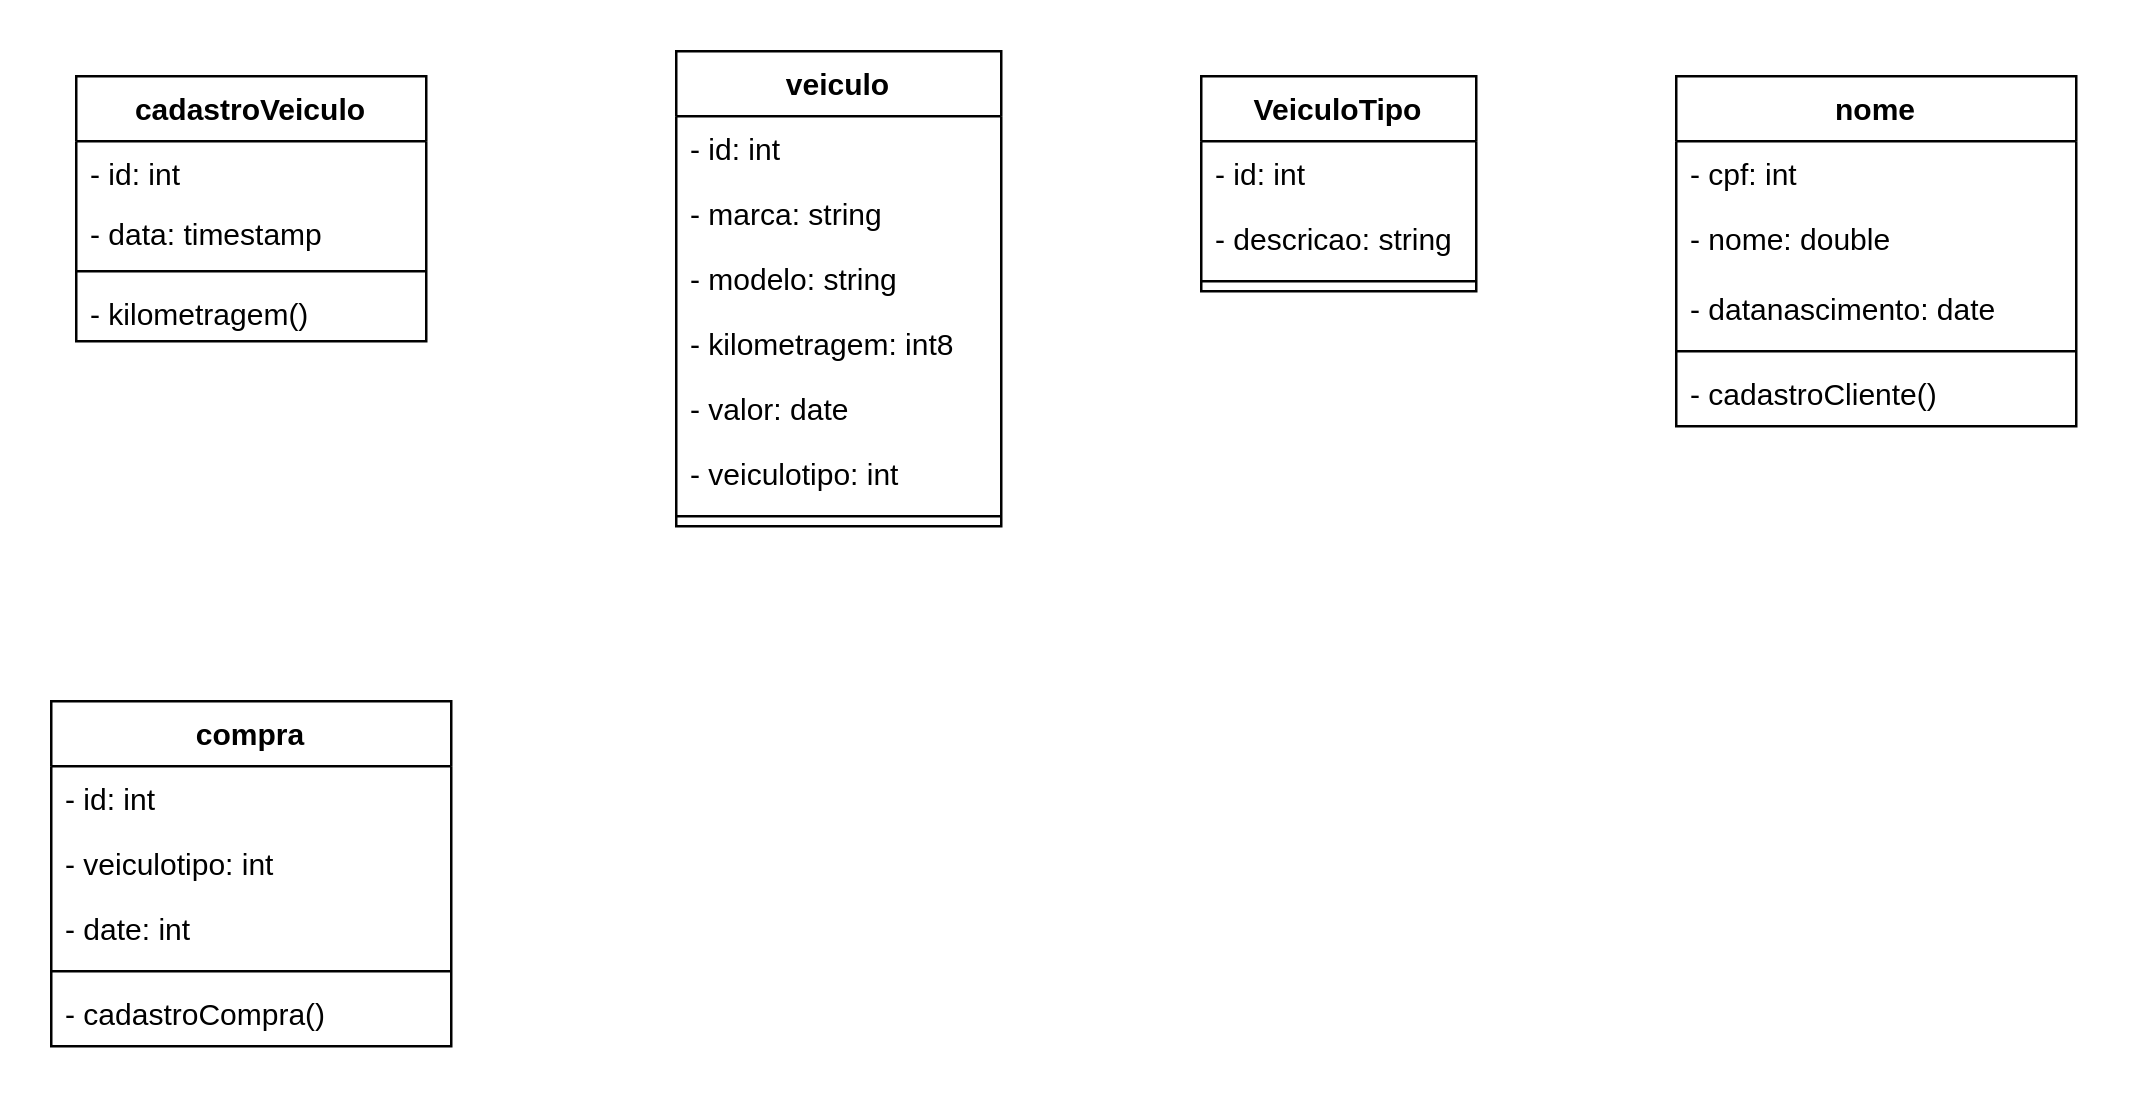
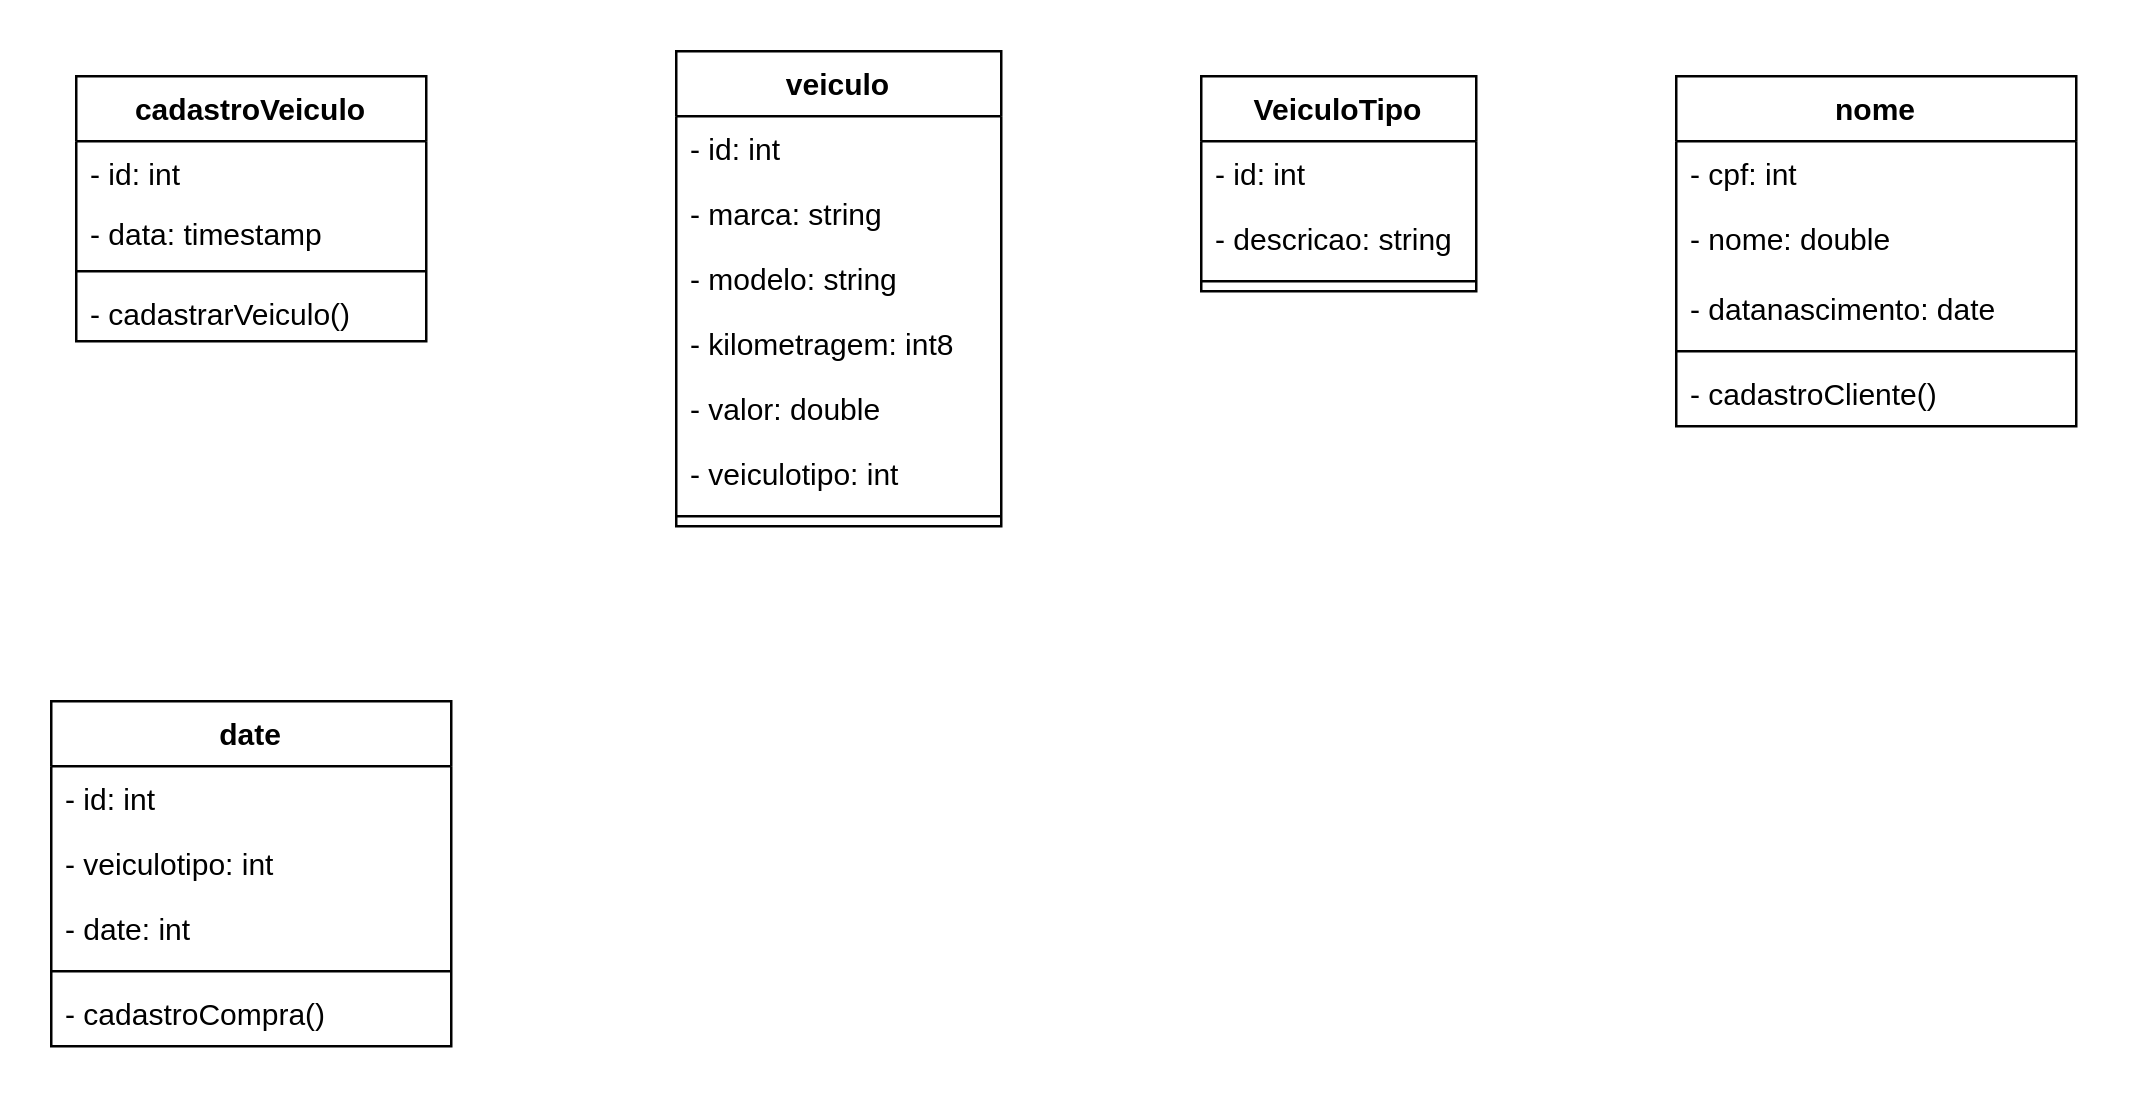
  <mxCell id="0" />
  <mxCell id="1" parent="0" />
  <mxCell id="2" value="cadastroVeiculo" style="swimlane;fontStyle=1;align=center;verticalAlign=top;childLayout=stackLayout;horizontal=1;startSize=26;horizontalStack=0;resizeParent=1;resizeParentMax=0;resizeLast=0;collapsible=1;marginBottom=0;" vertex="1" parent="1"><mxGeometry x="30" y="30" width="140" height="106" as="geometry" /></mxCell>
  <mxCell id="3" value="- id: int" style="text;strokeColor=none;fillColor=none;align=left;verticalAlign=top;spacingLeft=4;spacingRight=4;overflow=hidden;rotatable=0;points=[[0,0.5],[1,0.5]];portConstraint=eastwest;" vertex="1" parent="2"><mxGeometry y="26" width="140" height="24" as="geometry" /></mxCell>
  <mxCell id="4" value="- data: timestamp" style="text;strokeColor=none;fillColor=none;align=left;verticalAlign=top;spacingLeft=4;spacingRight=4;overflow=hidden;rotatable=0;points=[[0,0.5],[1,0.5]];portConstraint=eastwest;" vertex="1" parent="2"><mxGeometry y="50" width="140" height="24" as="geometry" /></mxCell>
  <mxCell id="5" value="" style="line;strokeWidth=1;fillColor=none;align=left;verticalAlign=middle;spacingTop=-1;spacingLeft=3;spacingRight=3;rotatable=0;labelPosition=right;points=[];portConstraint=eastwest;strokeColor=inherit;" vertex="1" parent="2"><mxGeometry y="74" width="140" height="8" as="geometry" /></mxCell>
- <mxCell id="6" value="- kilometragem()" style="text;strokeColor=none;fillColor=none;align=left;verticalAlign=top;spacingLeft=4;spacingRight=4;overflow=hidden;rotatable=0;points=[[0,0.5],[1,0.5]];portConstraint=eastwest;" vertex="1" parent="2"><mxGeometry y="82" width="140" height="24" as="geometry" /></mxCell>
+ <mxCell id="6" value="- cadastrarVeiculo()" style="text;strokeColor=none;fillColor=none;align=left;verticalAlign=top;spacingLeft=4;spacingRight=4;overflow=hidden;rotatable=0;points=[[0,0.5],[1,0.5]];portConstraint=eastwest;" vertex="1" parent="2"><mxGeometry y="82" width="140" height="24" as="geometry" /></mxCell>
  <mxCell id="7" value="veiculo&#10;" style="swimlane;fontStyle=1;align=center;verticalAlign=top;childLayout=stackLayout;horizontal=1;startSize=26;horizontalStack=0;resizeParent=1;resizeParentMax=0;resizeLast=0;collapsible=1;marginBottom=0;" vertex="1" parent="1"><mxGeometry x="270" y="20" width="130" height="190" as="geometry"><mxRectangle x="350" y="100" width="80" height="30" as="alternateBounds" /></mxGeometry></mxCell>
  <mxCell id="8" value="- id: int" style="text;strokeColor=none;fillColor=none;align=left;verticalAlign=top;spacingLeft=4;spacingRight=4;overflow=hidden;rotatable=0;points=[[0,0.5],[1,0.5]];portConstraint=eastwest;" vertex="1" parent="7"><mxGeometry y="26" width="130" height="26" as="geometry" /></mxCell>
  <mxCell id="9" value="- marca: string&#10;" style="text;strokeColor=none;fillColor=none;align=left;verticalAlign=top;spacingLeft=4;spacingRight=4;overflow=hidden;rotatable=0;points=[[0,0.5],[1,0.5]];portConstraint=eastwest;" vertex="1" parent="7"><mxGeometry y="52" width="130" height="26" as="geometry" /></mxCell>
  <mxCell id="10" value="- modelo: string&#10;" style="text;strokeColor=none;fillColor=none;align=left;verticalAlign=top;spacingLeft=4;spacingRight=4;overflow=hidden;rotatable=0;points=[[0,0.5],[1,0.5]];portConstraint=eastwest;" vertex="1" parent="7"><mxGeometry y="78" width="130" height="26" as="geometry" /></mxCell>
  <mxCell id="11" value="- kilometragem: int8" style="text;strokeColor=none;fillColor=none;align=left;verticalAlign=top;spacingLeft=4;spacingRight=4;overflow=hidden;rotatable=0;points=[[0,0.5],[1,0.5]];portConstraint=eastwest;" vertex="1" parent="7"><mxGeometry y="104" width="130" height="26" as="geometry" /></mxCell>
- <mxCell id="12" value="- valor: date&#10;" style="text;strokeColor=none;fillColor=none;align=left;verticalAlign=top;spacingLeft=4;spacingRight=4;overflow=hidden;rotatable=0;points=[[0,0.5],[1,0.5]];portConstraint=eastwest;" vertex="1" parent="7"><mxGeometry y="130" width="130" height="26" as="geometry" /></mxCell>
+ <mxCell id="12" value="- valor: double&#10;" style="text;strokeColor=none;fillColor=none;align=left;verticalAlign=top;spacingLeft=4;spacingRight=4;overflow=hidden;rotatable=0;points=[[0,0.5],[1,0.5]];portConstraint=eastwest;" vertex="1" parent="7"><mxGeometry y="130" width="130" height="26" as="geometry" /></mxCell>
  <mxCell id="13" value="- veiculotipo: int" style="text;strokeColor=none;fillColor=none;align=left;verticalAlign=top;spacingLeft=4;spacingRight=4;overflow=hidden;rotatable=0;points=[[0,0.5],[1,0.5]];portConstraint=eastwest;" vertex="1" parent="7"><mxGeometry y="156" width="130" height="26" as="geometry" /></mxCell>
  <mxCell id="14" value="" style="line;strokeWidth=1;fillColor=none;align=left;verticalAlign=middle;spacingTop=-1;spacingLeft=3;spacingRight=3;rotatable=0;labelPosition=right;points=[];portConstraint=eastwest;strokeColor=inherit;" vertex="1" parent="7"><mxGeometry y="182" width="130" height="8" as="geometry" /></mxCell>
  <mxCell id="15" value="VeiculoTipo" style="swimlane;fontStyle=1;align=center;verticalAlign=top;childLayout=stackLayout;horizontal=1;startSize=26;horizontalStack=0;resizeParent=1;resizeParentMax=0;resizeLast=0;collapsible=1;marginBottom=0;" vertex="1" parent="1"><mxGeometry x="480" y="30" width="110" height="86" as="geometry" /></mxCell>
  <mxCell id="16" value="- id: int" style="text;strokeColor=none;fillColor=none;align=left;verticalAlign=top;spacingLeft=4;spacingRight=4;overflow=hidden;rotatable=0;points=[[0,0.5],[1,0.5]];portConstraint=eastwest;" vertex="1" parent="15"><mxGeometry y="26" width="110" height="26" as="geometry" /></mxCell>
  <mxCell id="17" value="- descricao: string" style="text;strokeColor=none;fillColor=none;align=left;verticalAlign=top;spacingLeft=4;spacingRight=4;overflow=hidden;rotatable=0;points=[[0,0.5],[1,0.5]];portConstraint=eastwest;" vertex="1" parent="15"><mxGeometry y="52" width="110" height="26" as="geometry" /></mxCell>
  <mxCell id="18" value="" style="line;strokeWidth=1;fillColor=none;align=left;verticalAlign=middle;spacingTop=-1;spacingLeft=3;spacingRight=3;rotatable=0;labelPosition=right;points=[];portConstraint=eastwest;strokeColor=inherit;" vertex="1" parent="15"><mxGeometry y="78" width="110" height="8" as="geometry" /></mxCell>
  <mxCell id="19" value="nome&#10;" style="swimlane;fontStyle=1;align=center;verticalAlign=top;childLayout=stackLayout;horizontal=1;startSize=26;horizontalStack=0;resizeParent=1;resizeParentMax=0;resizeLast=0;collapsible=1;marginBottom=0;" vertex="1" parent="1"><mxGeometry x="670" y="30" width="160" height="140" as="geometry" /></mxCell>
  <mxCell id="20" value="- cpf: int" style="text;strokeColor=none;fillColor=none;align=left;verticalAlign=top;spacingLeft=4;spacingRight=4;overflow=hidden;rotatable=0;points=[[0,0.5],[1,0.5]];portConstraint=eastwest;" vertex="1" parent="19"><mxGeometry y="26" width="160" height="26" as="geometry" /></mxCell>
  <mxCell id="21" value="- nome: double" style="text;strokeColor=none;fillColor=none;align=left;verticalAlign=top;spacingLeft=4;spacingRight=4;overflow=hidden;rotatable=0;points=[[0,0.5],[1,0.5]];portConstraint=eastwest;" vertex="1" parent="19"><mxGeometry y="52" width="160" height="28" as="geometry" /></mxCell>
  <mxCell id="22" value="- datanascimento: date" style="text;strokeColor=none;fillColor=none;align=left;verticalAlign=top;spacingLeft=4;spacingRight=4;overflow=hidden;rotatable=0;points=[[0,0.5],[1,0.5]];portConstraint=eastwest;" vertex="1" parent="19"><mxGeometry y="80" width="160" height="26" as="geometry" /></mxCell>
  <mxCell id="23" value="" style="line;strokeWidth=1;fillColor=none;align=left;verticalAlign=middle;spacingTop=-1;spacingLeft=3;spacingRight=3;rotatable=0;labelPosition=right;points=[];portConstraint=eastwest;strokeColor=inherit;" vertex="1" parent="19"><mxGeometry y="106" width="160" height="8" as="geometry" /></mxCell>
  <mxCell id="24" value="- cadastroCliente()" style="text;strokeColor=none;fillColor=none;align=left;verticalAlign=top;spacingLeft=4;spacingRight=4;overflow=hidden;rotatable=0;points=[[0,0.5],[1,0.5]];portConstraint=eastwest;" vertex="1" parent="19"><mxGeometry y="114" width="160" height="26" as="geometry" /></mxCell>
- <mxCell id="25" value="compra" style="swimlane;fontStyle=1;align=center;verticalAlign=top;childLayout=stackLayout;horizontal=1;startSize=26;horizontalStack=0;resizeParent=1;resizeParentMax=0;resizeLast=0;collapsible=1;marginBottom=0;" vertex="1" parent="1"><mxGeometry x="20" y="280" width="160" height="138" as="geometry" /></mxCell>
+ <mxCell id="25" value="date" style="swimlane;fontStyle=1;align=center;verticalAlign=top;childLayout=stackLayout;horizontal=1;startSize=26;horizontalStack=0;resizeParent=1;resizeParentMax=0;resizeLast=0;collapsible=1;marginBottom=0;" vertex="1" parent="1"><mxGeometry x="20" y="280" width="160" height="138" as="geometry" /></mxCell>
  <mxCell id="26" value="- id: int" style="text;strokeColor=none;fillColor=none;align=left;verticalAlign=top;spacingLeft=4;spacingRight=4;overflow=hidden;rotatable=0;points=[[0,0.5],[1,0.5]];portConstraint=eastwest;" vertex="1" parent="25"><mxGeometry y="26" width="160" height="26" as="geometry" /></mxCell>
  <mxCell id="27" value="- veiculotipo: int" style="text;strokeColor=none;fillColor=none;align=left;verticalAlign=top;spacingLeft=4;spacingRight=4;overflow=hidden;rotatable=0;points=[[0,0.5],[1,0.5]];portConstraint=eastwest;" vertex="1" parent="25"><mxGeometry y="52" width="160" height="26" as="geometry" /></mxCell>
  <mxCell id="28" value="- date: int" style="text;strokeColor=none;fillColor=none;align=left;verticalAlign=top;spacingLeft=4;spacingRight=4;overflow=hidden;rotatable=0;points=[[0,0.5],[1,0.5]];portConstraint=eastwest;" vertex="1" parent="25"><mxGeometry y="78" width="160" height="26" as="geometry" /></mxCell>
  <mxCell id="29" value="" style="line;strokeWidth=1;fillColor=none;align=left;verticalAlign=middle;spacingTop=-1;spacingLeft=3;spacingRight=3;rotatable=0;labelPosition=right;points=[];portConstraint=eastwest;strokeColor=inherit;" vertex="1" parent="25"><mxGeometry y="104" width="160" height="8" as="geometry" /></mxCell>
  <mxCell id="30" value="- cadastroCompra()" style="text;strokeColor=none;fillColor=none;align=left;verticalAlign=top;spacingLeft=4;spacingRight=4;overflow=hidden;rotatable=0;points=[[0,0.5],[1,0.5]];portConstraint=eastwest;" vertex="1" parent="25"><mxGeometry y="112" width="160" height="26" as="geometry" /></mxCell>
